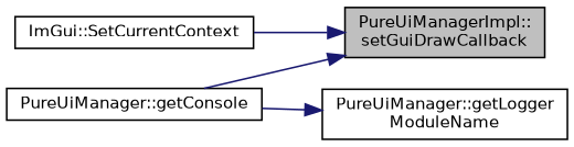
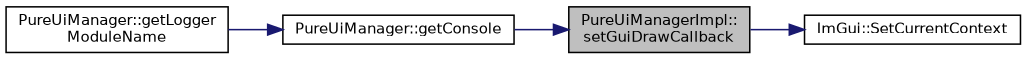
  digraph {
    rankdir=LR
    node [color=black fillcolor=white fontname=Helvetica fontsize=10 shape=record style=filled]
    edge [color=midnightblue fontname=Helvetica fontsize=10 labelfontname=Helvetica labelfontsize=10 style=solid]
    n1 [fillcolor=grey75 fontcolor=black height=0.2 label="PureUiManagerImpl::\lsetGuiDrawCallback" width=0.4]
    n2 [height=0.2 label="ImGui::SetCurrentContext" width=0.4]
    n3 [height=0.2 label="PureUiManager::getConsole" width=0.4]
    n4 [height=0.2 label="PureUiManager::getLogger\lModuleName" width=0.4]
-   n2 -> n1
+   n1 -> n2
    n3 -> n1
-   n3 -> n4
+   n4 -> n3
  }
